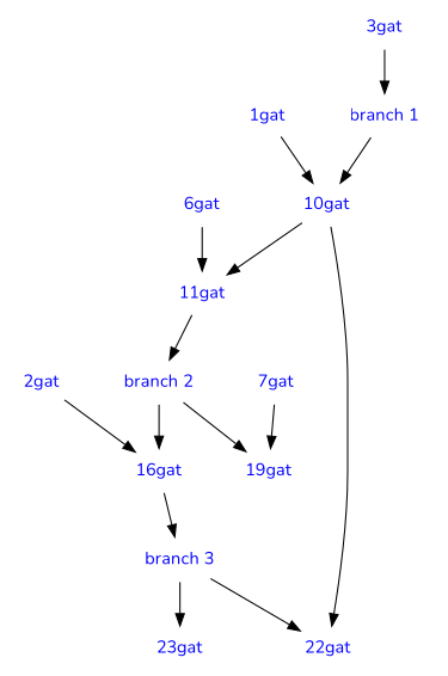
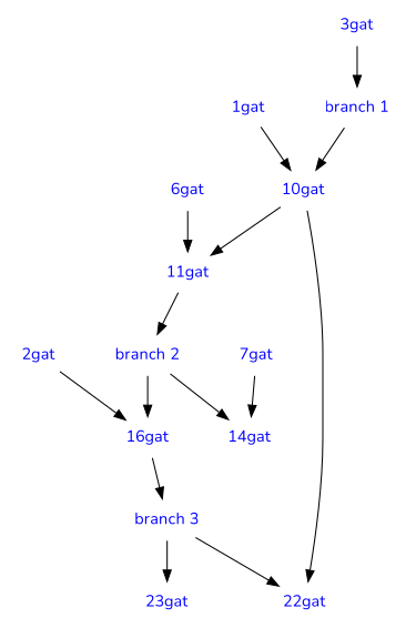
  digraph {
    fontname=Nunito
    node [color=white fontcolor=blue fontname=Nunito]
    edge [fontname=Nunito]
    "branch 1"
    "10gat"
    "11gat"
    "22gat"
    "branch 2"
    "1gat"
    "branch 3"
    "23gat"
    "2gat"
    "16gat"
    "6gat"
-   "19gat"
+   "19gat" [label="14gat"]
    "3gat"
    "7gat"
    "branch 1" -> "10gat"
    "10gat" -> "11gat"
    "10gat" -> "22gat"
    "11gat" -> "branch 2"
    "branch 2" -> "16gat"
    "branch 2" -> "19gat"
    "1gat" -> "10gat"
    "branch 3" -> "22gat"
    "branch 3" -> "23gat"
    "2gat" -> "16gat"
    "16gat" -> "branch 3"
    "6gat" -> "11gat"
    "3gat" -> "branch 1"
    "7gat" -> "19gat"
  }
